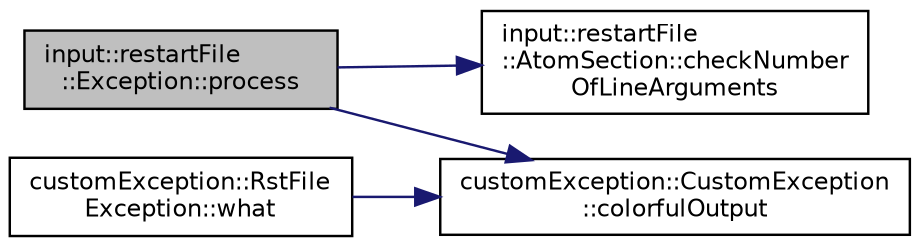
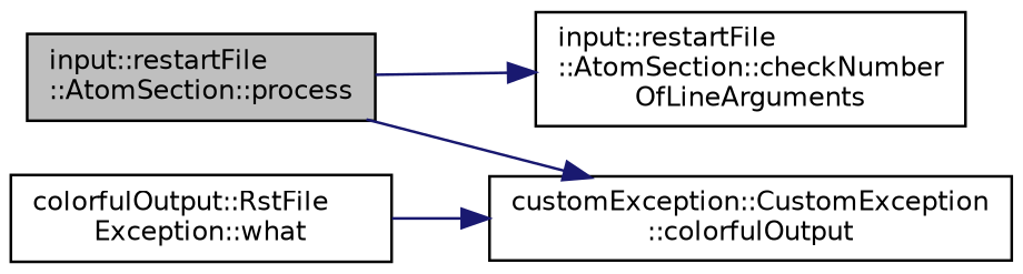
  digraph {
    rankdir=LR
    node [color=black fillcolor=white fontname=Helvetica fontsize=10 shape=record style=filled]
    edge [color=midnightblue fontname=Helvetica fontsize=10 labelfontname=Helvetica labelfontsize=10 style=solid]
-   n1 [fillcolor=grey75 fontcolor=black height=0.2 label="input::restartFile\l::Exception::process" width=0.4]
+   n1 [fillcolor=grey75 fontcolor=black height=0.2 label="input::restartFile\l::AtomSection::process" width=0.4]
    n2 [height=0.2 label="input::restartFile\l::AtomSection::checkNumber\lOfLineArguments" width=0.4]
    n3 [height=0.2 label="customException::CustomException\l::colorfulOutput" width=0.4]
-   n4 [height=0.2 label="customException::RstFile\lException::what" width=0.4]
+   n4 [height=0.2 label="colorfulOutput::RstFile\lException::what" width=0.4]
    n1 -> n2
    n1 -> n3
    n4 -> n3
  }
